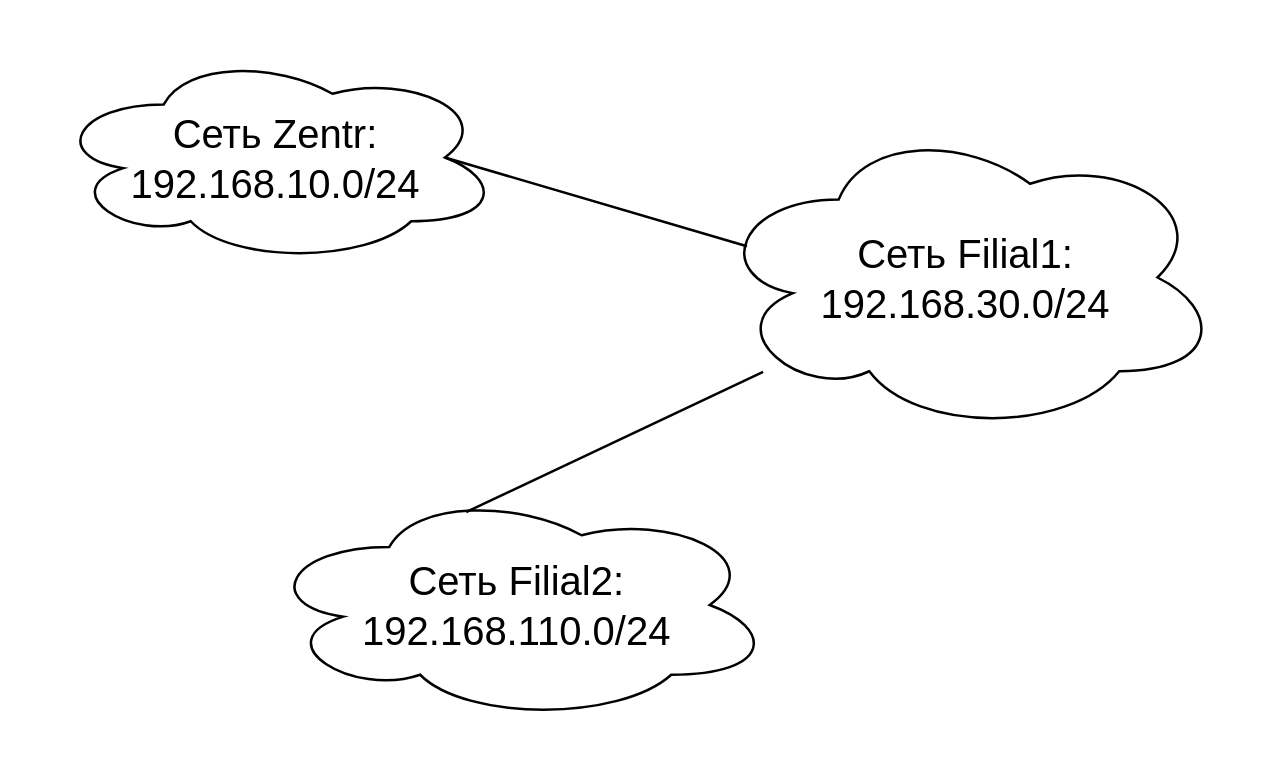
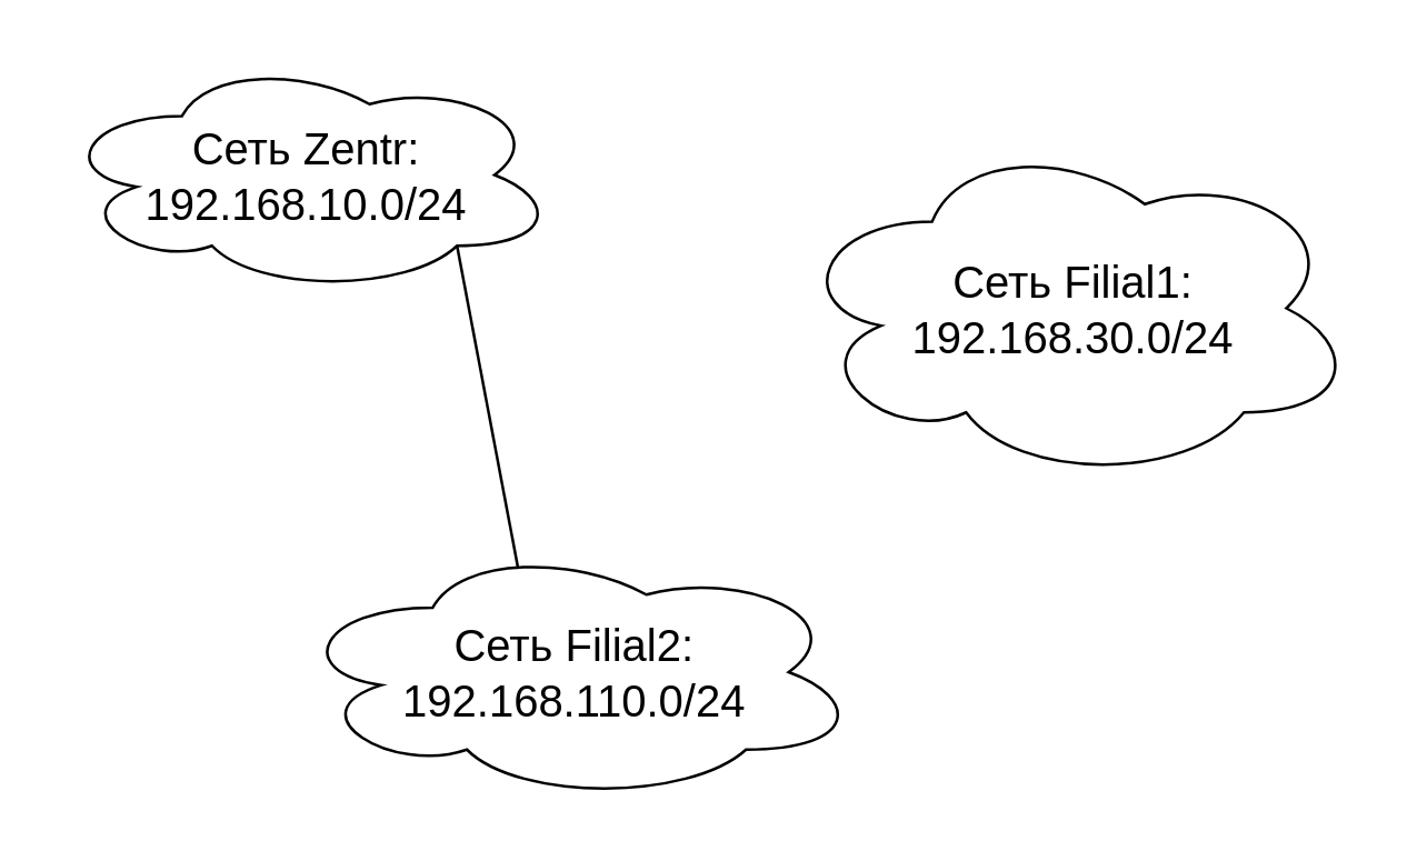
  <mxCell id="0" />
  <mxCell id="1" parent="0" />
  <mxCell id="2" value="Сеть Filial2:&lt;br&gt;192.168.110.0/24" style="ellipse;shape=cloud;whiteSpace=wrap;html=1;fontSize=16;" vertex="1" parent="1"><mxGeometry x="104" y="195" width="205" height="93" as="geometry" /></mxCell>
  <mxCell id="3" value="Сеть Zentr:&lt;br&gt;192.168.10.0/24" style="ellipse;shape=cloud;whiteSpace=wrap;html=1;fontSize=16;" vertex="1" parent="1"><mxGeometry x="20" y="20" width="180" height="85" as="geometry" /></mxCell>
  <mxCell id="4" value="Сеть Filial1:&lt;br&gt;192.168.30.0/24" style="ellipse;shape=cloud;whiteSpace=wrap;html=1;fontSize=16;" vertex="1" parent="1"><mxGeometry x="284" y="48" width="204" height="125" as="geometry" /></mxCell>
- <mxCell id="5" value="" style="endArrow=none;html=1;rounded=0;fontSize=12;startSize=8;endSize=8;curved=1;exitX=0.4;exitY=0.1;exitDx=0;exitDy=0;exitPerimeter=0;" edge="1" parent="1" source="2" target="4"><mxGeometry width="50" height="50" relative="1" as="geometry"><mxPoint x="247" y="349" as="sourcePoint" /><mxPoint x="297" y="299" as="targetPoint" /></mxGeometry></mxCell>
- <mxCell id="6" value="" style="endArrow=none;html=1;rounded=0;fontSize=12;startSize=8;endSize=8;curved=1;entryX=0.875;entryY=0.5;entryDx=0;entryDy=0;entryPerimeter=0;exitX=0.07;exitY=0.4;exitDx=0;exitDy=0;exitPerimeter=0;" edge="1" parent="1" source="4" target="3"><mxGeometry width="50" height="50" relative="1" as="geometry"><mxPoint x="196" y="214" as="sourcePoint" /><mxPoint x="129" y="111" as="targetPoint" /></mxGeometry></mxCell>
+ <mxCell id="5" value="" style="endArrow=none;html=1;rounded=0;fontSize=12;startSize=8;endSize=8;curved=1;entryX=0.8;entryY=0.8;entryDx=0;entryDy=0;entryPerimeter=0;exitX=0.4;exitY=0.1;exitDx=0;exitDy=0;exitPerimeter=0;" edge="1" parent="1" source="2" target="3"><mxGeometry width="50" height="50" relative="1" as="geometry"><mxPoint x="247" y="349" as="sourcePoint" /><mxPoint x="297" y="299" as="targetPoint" /></mxGeometry></mxCell>
